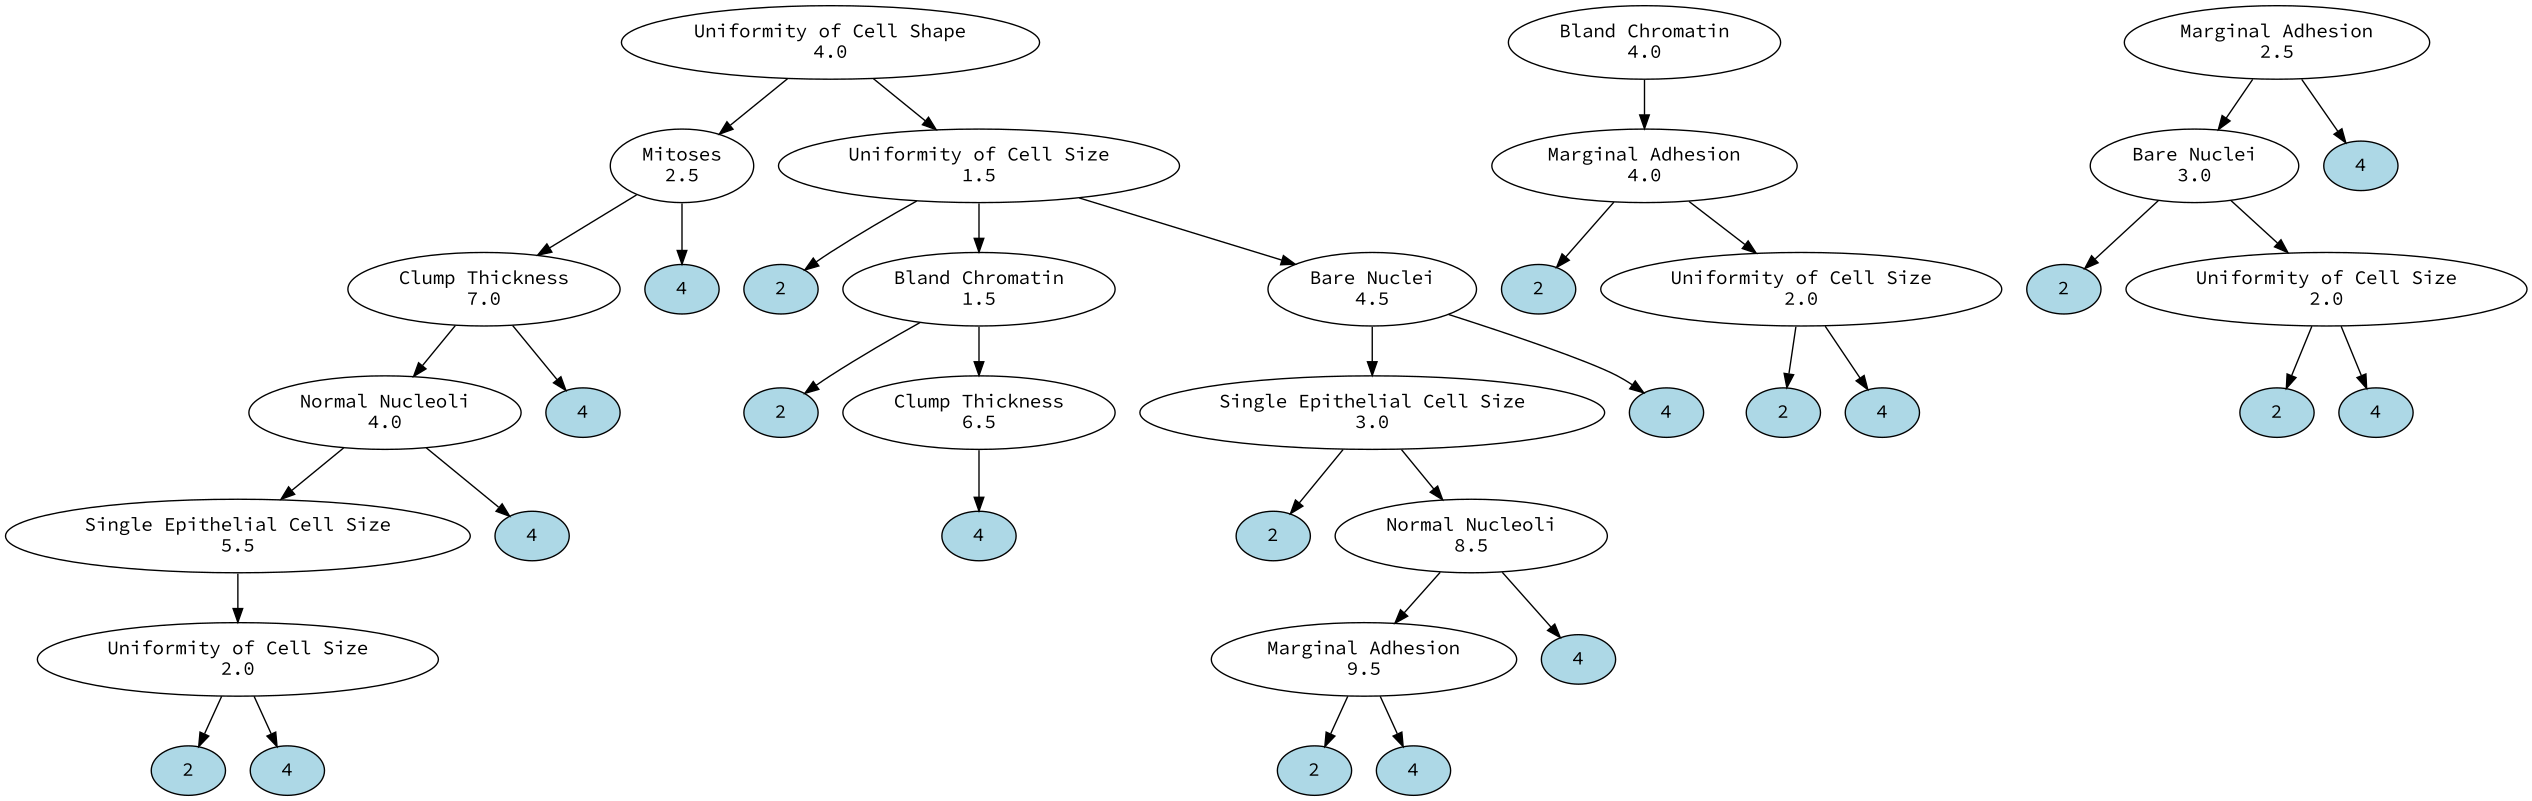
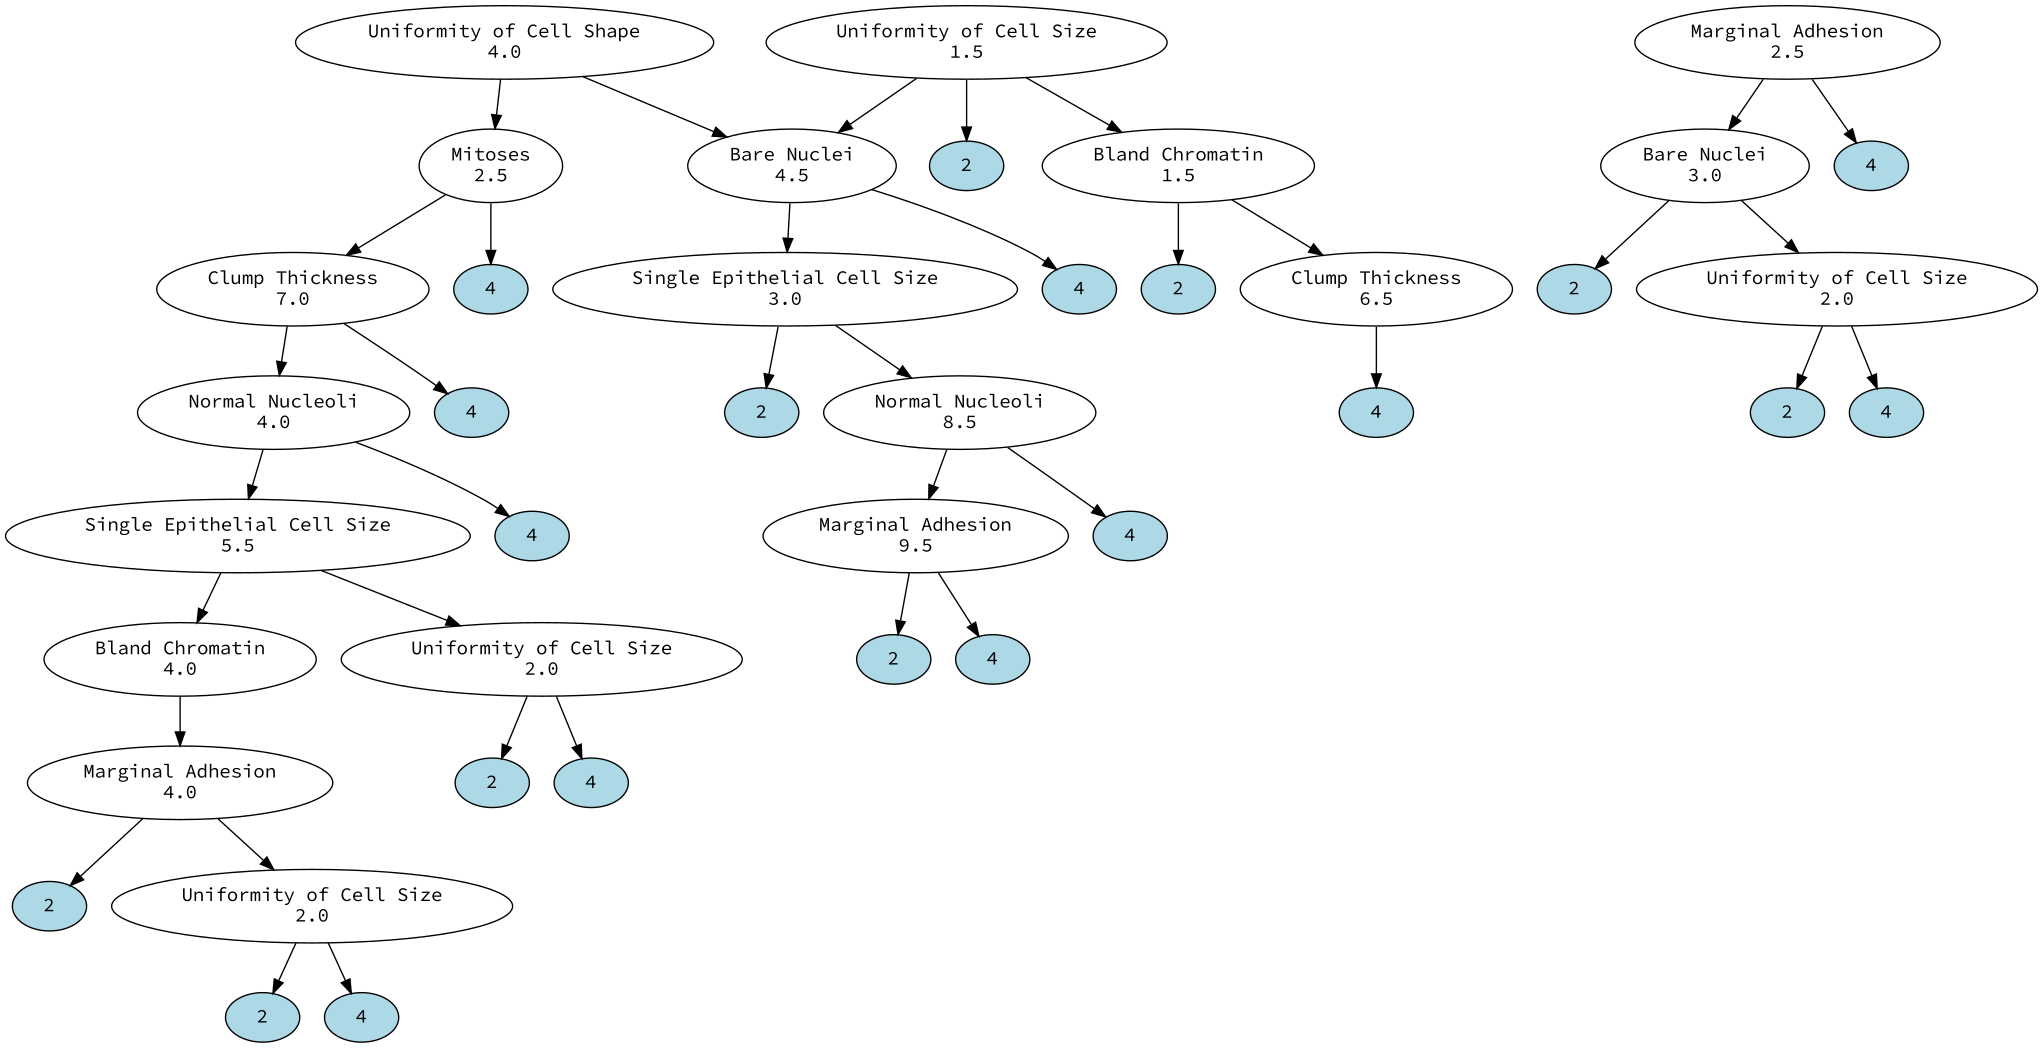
  digraph {
    fontname="Source Code Pro"
    node [fontname="Source Code Pro" fillcolor=lightblue style=filled]
    edge [fontname="Source Code Pro"]
    n1 [label="Uniformity of Cell Shape\n4.0" fillcolor="" style=""]
    n2 [label="Mitoses\n2.5" fillcolor="" style=""]
    n3 [label="Uniformity of Cell Size\n1.5" fillcolor="" style=""]
    n4 [label="Clump Thickness\n7.0" fillcolor="" style=""]
    n5 [label=4]
    n6 [label=2]
    n7 [label="Bland Chromatin\n1.5" fillcolor="" style=""]
    n8 [label="Bare Nuclei\n4.5" fillcolor="" style=""]
    n9 [label="Normal Nucleoli\n4.0" fillcolor="" style=""]
    n10 [label=4]
    n11 [label="Single Epithelial Cell Size\n5.5" fillcolor="" style=""]
    n12 [label=4]
    n13 [label="Bland Chromatin\n4.0" fillcolor="" style=""]
    n14 [label="Uniformity of Cell Size\n2.0" fillcolor="" style=""]
    n15 [label="Marginal Adhesion\n4.0" fillcolor="" style=""]
    n16 [label=2]
    n17 [label=4]
    n18 [label=2]
    n19 [label="Uniformity of Cell Size\n2.0" fillcolor="" style=""]
    n20 [label="Marginal Adhesion\n2.5" fillcolor="" style=""]
    n21 [label="Bare Nuclei\n3.0" fillcolor="" style=""]
    n22 [label=4]
    n23 [label=2]
    n24 [label=4]
    n25 [label=2]
    n26 [label="Uniformity of Cell Size\n2.0" fillcolor="" style=""]
    n27 [label=2]
    n28 [label=4]
    n29 [label=2]
    n30 [label="Clump Thickness\n6.5" fillcolor="" style=""]
    n31 [label=4]
    n32 [label="Single Epithelial Cell Size\n3.0" fillcolor="" style=""]
    n33 [label=4]
    n34 [label=2]
    n35 [label="Normal Nucleoli\n8.5" fillcolor="" style=""]
    n36 [label="Marginal Adhesion\n9.5" fillcolor="" style=""]
    n37 [label=4]
    n38 [label=2]
    n39 [label=4]
    n1 -> n2
-   n1 -> n3
+   n1 -> n8
    n2 -> n4
    n2 -> n5
    n3 -> n6
    n3 -> n7
    n3 -> n8
    n4 -> n9
    n4 -> n10
    n7 -> n29
    n7 -> n30
    n8 -> n32
    n8 -> n33
    n9 -> n11
    n9 -> n12
+   n11 -> n13
    n11 -> n14
    n13 -> n15
    n14 -> n16
    n14 -> n17
    n15 -> n18
    n15 -> n19
    n19 -> n23
    n19 -> n24
    n20 -> n21
    n20 -> n22
    n21 -> n25
    n21 -> n26
    n26 -> n27
    n26 -> n28
    n30 -> n31
    n32 -> n34
    n32 -> n35
    n35 -> n36
    n35 -> n37
    n36 -> n38
    n36 -> n39
  }
